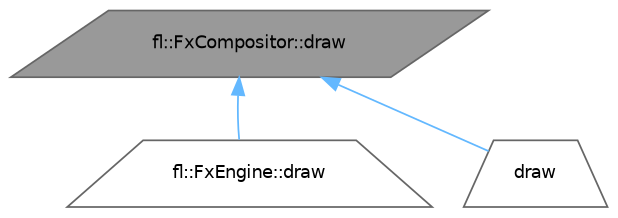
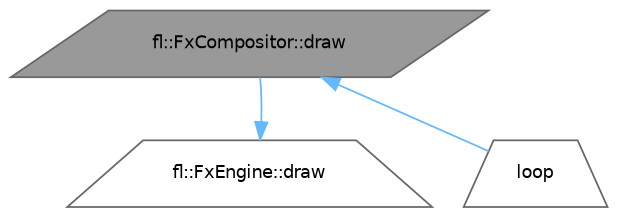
  digraph {
    rankdir=TB
    node [color=grey40 fillcolor=white fontname=Helvetica fontsize=10 shape=trapezium style=filled]
    edge [color=steelblue1 dir=back fontname=Helvetica fontsize=10 labelfontname=Helvetica labelfontsize=10 style=solid]
    n1 [color=gray40 fillcolor=grey60 fontcolor=black height=0.2 label="fl::FxCompositor::draw" shape=parallelogram width=0.4]
    n2 [height=0.2 label="fl::FxEngine::draw" width=0.4]
-   n3 [height=0.2 label=draw width=0.4]
-   n1 -> n2
+   n3 [height=0.2 label=loop width=0.4]
+   n2 -> n1
    n1 -> n3
  }
